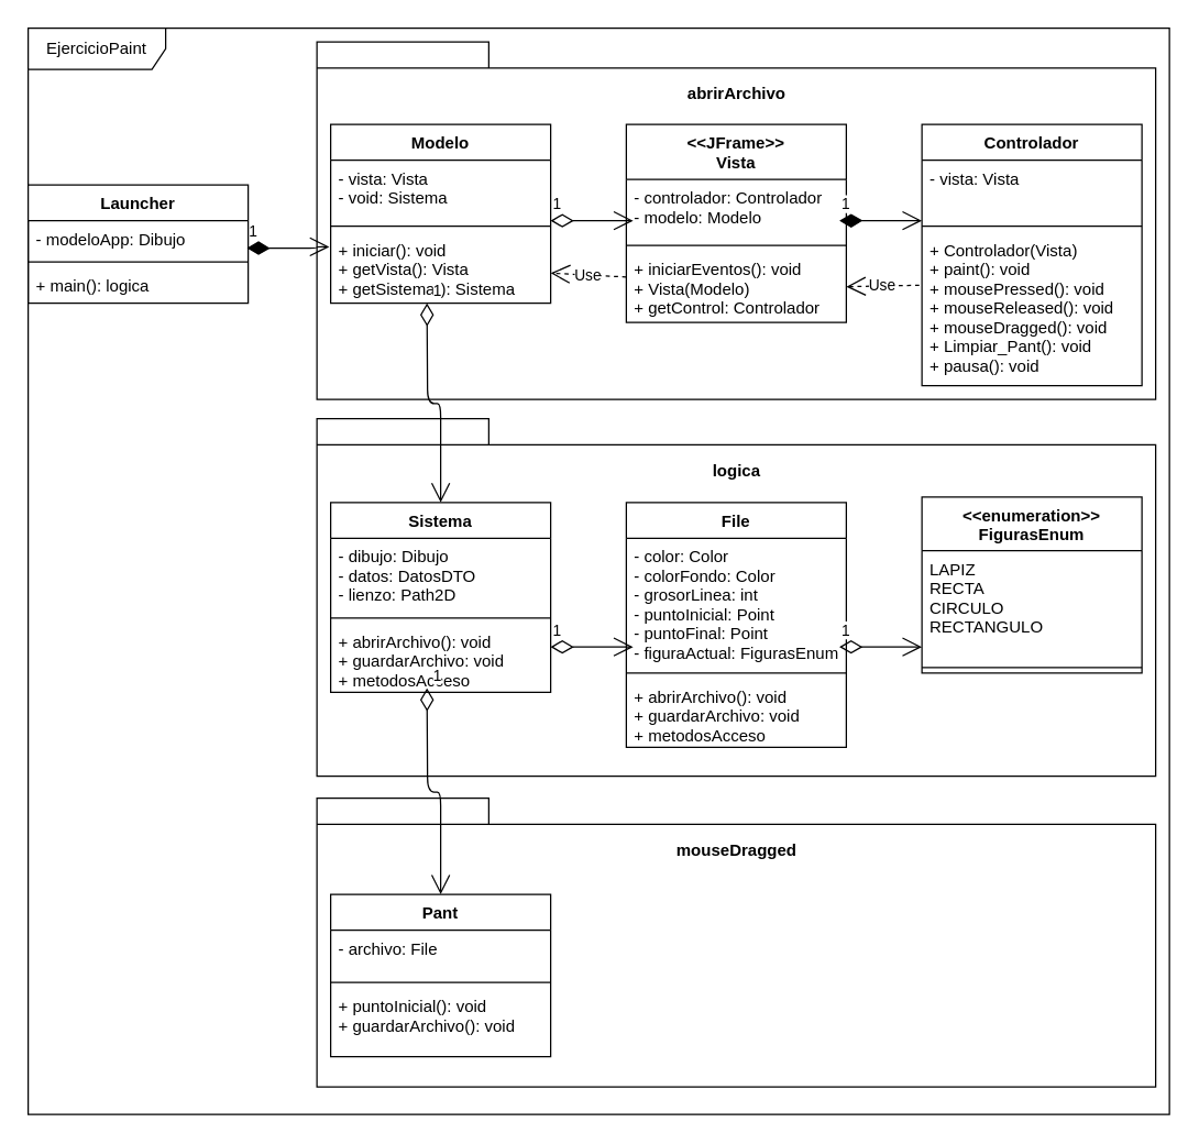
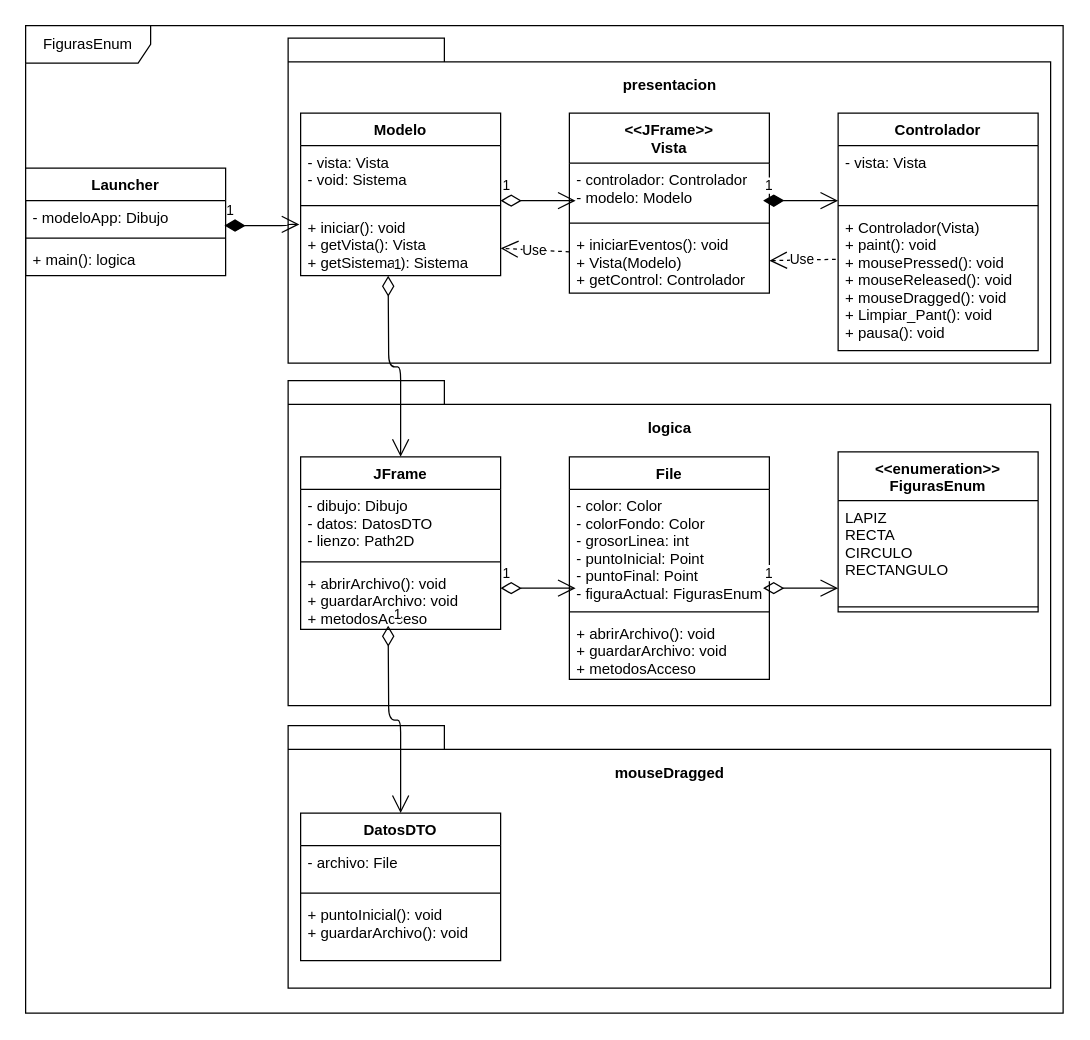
  <mxCell id="0" />
  <mxCell id="1" parent="0" />
  <mxCell id="2" value="&lt;br&gt;logica" style="shape=folder;fontStyle=1;spacingTop=10;tabWidth=125;tabHeight=19;tabPosition=left;html=1;horizontal=1;verticalAlign=top;" vertex="1" parent="1"><mxGeometry x="230" y="304" width="610" height="260" as="geometry" /></mxCell>
- <mxCell id="3" value="EjercicioPaint" style="shape=umlFrame;whiteSpace=wrap;html=1;width=100;height=30;" vertex="1" parent="1"><mxGeometry x="20" y="20" width="830" height="790" as="geometry" /></mxCell>
- <mxCell id="4" value="&lt;br&gt;abrirArchivo" style="shape=folder;fontStyle=1;spacingTop=10;tabWidth=125;tabHeight=19;tabPosition=left;html=1;horizontal=1;verticalAlign=top;" vertex="1" parent="1"><mxGeometry x="230" y="30" width="610" height="260" as="geometry" /></mxCell>
+ <mxCell id="3" value="FigurasEnum" style="shape=umlFrame;whiteSpace=wrap;html=1;width=100;height=30;" vertex="1" parent="1"><mxGeometry x="20" y="20" width="830" height="790" as="geometry" /></mxCell>
+ <mxCell id="4" value="&lt;br&gt;presentacion" style="shape=folder;fontStyle=1;spacingTop=10;tabWidth=125;tabHeight=19;tabPosition=left;html=1;horizontal=1;verticalAlign=top;" vertex="1" parent="1"><mxGeometry x="230" y="30" width="610" height="260" as="geometry" /></mxCell>
  <mxCell id="5" value="Controlador" style="swimlane;fontStyle=1;align=center;verticalAlign=top;childLayout=stackLayout;horizontal=1;startSize=26;horizontalStack=0;resizeParent=1;resizeParentMax=0;resizeLast=0;collapsible=1;marginBottom=0;" vertex="1" parent="1"><mxGeometry x="670" y="90" width="160" height="190" as="geometry" /></mxCell>
  <mxCell id="6" value="- vista: Vista&#10;" style="text;strokeColor=none;fillColor=none;align=left;verticalAlign=top;spacingLeft=4;spacingRight=4;overflow=hidden;rotatable=0;points=[[0,0.5],[1,0.5]];portConstraint=eastwest;" vertex="1" parent="5"><mxGeometry y="26" width="160" height="44" as="geometry" /></mxCell>
  <mxCell id="7" value="" style="line;strokeWidth=1;fillColor=none;align=left;verticalAlign=middle;spacingTop=-1;spacingLeft=3;spacingRight=3;rotatable=0;labelPosition=right;points=[];portConstraint=eastwest;" vertex="1" parent="5"><mxGeometry y="70" width="160" height="8" as="geometry" /></mxCell>
  <mxCell id="8" value="+ Controlador(Vista)&#10;+ paint(): void&#10;+ mousePressed(): void&#10;+ mouseReleased(): void&#10;+ mouseDragged(): void&#10;+ Limpiar_Pant(): void&#10;+ pausa(): void" style="text;strokeColor=none;fillColor=none;align=left;verticalAlign=top;spacingLeft=4;spacingRight=4;overflow=hidden;rotatable=0;points=[[0,0.5],[1,0.5]];portConstraint=eastwest;" vertex="1" parent="5"><mxGeometry y="78" width="160" height="112" as="geometry" /></mxCell>
  <mxCell id="9" value="Modelo" style="swimlane;fontStyle=1;align=center;verticalAlign=top;childLayout=stackLayout;horizontal=1;startSize=26;horizontalStack=0;resizeParent=1;resizeParentMax=0;resizeLast=0;collapsible=1;marginBottom=0;" vertex="1" parent="1"><mxGeometry x="240" y="90" width="160" height="130" as="geometry" /></mxCell>
  <mxCell id="10" value="- vista: Vista&#10;- void: Sistema&#10;" style="text;strokeColor=none;fillColor=none;align=left;verticalAlign=top;spacingLeft=4;spacingRight=4;overflow=hidden;rotatable=0;points=[[0,0.5],[1,0.5]];portConstraint=eastwest;" vertex="1" parent="9"><mxGeometry y="26" width="160" height="44" as="geometry" /></mxCell>
  <mxCell id="11" value="" style="line;strokeWidth=1;fillColor=none;align=left;verticalAlign=middle;spacingTop=-1;spacingLeft=3;spacingRight=3;rotatable=0;labelPosition=right;points=[];portConstraint=eastwest;" vertex="1" parent="9"><mxGeometry y="70" width="160" height="8" as="geometry" /></mxCell>
  <mxCell id="12" value="+ iniciar(): void&#10;+ getVista(): Vista&#10;+ getSistema(): Sistema" style="text;strokeColor=none;fillColor=none;align=left;verticalAlign=top;spacingLeft=4;spacingRight=4;overflow=hidden;rotatable=0;points=[[0,0.5],[1,0.5]];portConstraint=eastwest;" vertex="1" parent="9"><mxGeometry y="78" width="160" height="52" as="geometry" /></mxCell>
  <mxCell id="13" value="1" style="endArrow=open;html=1;endSize=12;startArrow=diamondThin;startSize=14;startFill=0;edgeStyle=orthogonalEdgeStyle;align=left;verticalAlign=bottom;" edge="1" parent="9" target="18"><mxGeometry x="-1" y="3" relative="1" as="geometry"><mxPoint x="70" y="130" as="sourcePoint" /><mxPoint x="230" y="130" as="targetPoint" /></mxGeometry></mxCell>
  <mxCell id="14" value="&lt;&lt;JFrame&gt;&gt;&#10;Vista" style="swimlane;fontStyle=1;align=center;verticalAlign=top;childLayout=stackLayout;horizontal=1;startSize=40;horizontalStack=0;resizeParent=1;resizeParentMax=0;resizeLast=0;collapsible=1;marginBottom=0;" vertex="1" parent="1"><mxGeometry x="455" y="90" width="160" height="144" as="geometry"><mxRectangle x="445" y="-990" width="60" height="26" as="alternateBounds" /></mxGeometry></mxCell>
  <mxCell id="15" value="- controlador: Controlador&#10;- modelo: Modelo&#10;" style="text;strokeColor=none;fillColor=none;align=left;verticalAlign=top;spacingLeft=4;spacingRight=4;overflow=hidden;rotatable=0;points=[[0,0.5],[1,0.5]];portConstraint=eastwest;" vertex="1" parent="14"><mxGeometry y="40" width="160" height="44" as="geometry" /></mxCell>
  <mxCell id="16" value="" style="line;strokeWidth=1;fillColor=none;align=left;verticalAlign=middle;spacingTop=-1;spacingLeft=3;spacingRight=3;rotatable=0;labelPosition=right;points=[];portConstraint=eastwest;" vertex="1" parent="14"><mxGeometry y="84" width="160" height="8" as="geometry" /></mxCell>
  <mxCell id="17" value="+ iniciarEventos(): void&#10;+ Vista(Modelo)&#10;+ getControl: Controlador&#10;" style="text;strokeColor=none;fillColor=none;align=left;verticalAlign=top;spacingLeft=4;spacingRight=4;overflow=hidden;rotatable=0;points=[[0,0.5],[1,0.5]];portConstraint=eastwest;" vertex="1" parent="14"><mxGeometry y="92" width="160" height="52" as="geometry" /></mxCell>
- <mxCell id="18" value="Sistema" style="swimlane;fontStyle=1;align=center;verticalAlign=top;childLayout=stackLayout;horizontal=1;startSize=26;horizontalStack=0;resizeParent=1;resizeParentMax=0;resizeLast=0;collapsible=1;marginBottom=0;" vertex="1" parent="1"><mxGeometry x="240" y="365" width="160" height="138" as="geometry" /></mxCell>
+ <mxCell id="18" value="JFrame" style="swimlane;fontStyle=1;align=center;verticalAlign=top;childLayout=stackLayout;horizontal=1;startSize=26;horizontalStack=0;resizeParent=1;resizeParentMax=0;resizeLast=0;collapsible=1;marginBottom=0;" vertex="1" parent="1"><mxGeometry x="240" y="365" width="160" height="138" as="geometry" /></mxCell>
  <mxCell id="19" value="- dibujo: Dibujo&#10;- datos: DatosDTO&#10;- lienzo: Path2D&#10;" style="text;strokeColor=none;fillColor=none;align=left;verticalAlign=top;spacingLeft=4;spacingRight=4;overflow=hidden;rotatable=0;points=[[0,0.5],[1,0.5]];portConstraint=eastwest;" vertex="1" parent="18"><mxGeometry y="26" width="160" height="54" as="geometry" /></mxCell>
  <mxCell id="20" value="" style="line;strokeWidth=1;fillColor=none;align=left;verticalAlign=middle;spacingTop=-1;spacingLeft=3;spacingRight=3;rotatable=0;labelPosition=right;points=[];portConstraint=eastwest;" vertex="1" parent="18"><mxGeometry y="80" width="160" height="8" as="geometry" /></mxCell>
  <mxCell id="21" value="+ abrirArchivo(): void&#10;+ guardarArchivo: void&#10;+ metodosAcceso" style="text;strokeColor=none;fillColor=none;align=left;verticalAlign=top;spacingLeft=4;spacingRight=4;overflow=hidden;rotatable=0;points=[[0,0.5],[1,0.5]];portConstraint=eastwest;" vertex="1" parent="18"><mxGeometry y="88" width="160" height="50" as="geometry" /></mxCell>
  <mxCell id="22" value="&lt;&lt;enumeration&gt;&gt;&#10;FigurasEnum&#10;" style="swimlane;fontStyle=1;align=center;verticalAlign=top;childLayout=stackLayout;horizontal=1;startSize=39;horizontalStack=0;resizeParent=1;resizeParentMax=0;resizeLast=0;collapsible=1;marginBottom=0;" vertex="1" parent="1"><mxGeometry x="670" y="361" width="160" height="128" as="geometry" /></mxCell>
  <mxCell id="23" value="LAPIZ&#10;RECTA&#10;CIRCULO&#10;RECTANGULO" style="text;strokeColor=none;fillColor=none;align=left;verticalAlign=top;spacingLeft=4;spacingRight=4;overflow=hidden;rotatable=0;points=[[0,0.5],[1,0.5]];portConstraint=eastwest;" vertex="1" parent="22"><mxGeometry y="39" width="160" height="81" as="geometry" /></mxCell>
  <mxCell id="24" value="" style="line;strokeWidth=1;fillColor=none;align=left;verticalAlign=middle;spacingTop=-1;spacingLeft=3;spacingRight=3;rotatable=0;labelPosition=right;points=[];portConstraint=eastwest;" vertex="1" parent="22"><mxGeometry y="120" width="160" height="8" as="geometry" /></mxCell>
  <mxCell id="25" value="File" style="swimlane;fontStyle=1;align=center;verticalAlign=top;childLayout=stackLayout;horizontal=1;startSize=26;horizontalStack=0;resizeParent=1;resizeParentMax=0;resizeLast=0;collapsible=1;marginBottom=0;" vertex="1" parent="1"><mxGeometry x="455" y="365" width="160" height="178" as="geometry" /></mxCell>
  <mxCell id="26" value="- color: Color&#10;- colorFondo: Color&#10;- grosorLinea: int&#10;- puntoInicial: Point&#10;- puntoFinal: Point&#10;- figuraActual: FigurasEnum&#10;" style="text;strokeColor=none;fillColor=none;align=left;verticalAlign=top;spacingLeft=4;spacingRight=4;overflow=hidden;rotatable=0;points=[[0,0.5],[1,0.5]];portConstraint=eastwest;" vertex="1" parent="25"><mxGeometry y="26" width="160" height="94" as="geometry" /></mxCell>
  <mxCell id="27" value="" style="line;strokeWidth=1;fillColor=none;align=left;verticalAlign=middle;spacingTop=-1;spacingLeft=3;spacingRight=3;rotatable=0;labelPosition=right;points=[];portConstraint=eastwest;" vertex="1" parent="25"><mxGeometry y="120" width="160" height="8" as="geometry" /></mxCell>
  <mxCell id="28" value="+ abrirArchivo(): void&#10;+ guardarArchivo: void&#10;+ metodosAcceso" style="text;strokeColor=none;fillColor=none;align=left;verticalAlign=top;spacingLeft=4;spacingRight=4;overflow=hidden;rotatable=0;points=[[0,0.5],[1,0.5]];portConstraint=eastwest;" vertex="1" parent="25"><mxGeometry y="128" width="160" height="50" as="geometry" /></mxCell>
  <mxCell id="29" value="&lt;br&gt;mouseDragged" style="shape=folder;fontStyle=1;spacingTop=10;tabWidth=125;tabHeight=19;tabPosition=left;html=1;horizontal=1;verticalAlign=top;" vertex="1" parent="1"><mxGeometry x="230" y="580" width="610" height="210" as="geometry" /></mxCell>
- <mxCell id="30" value="Pant" style="swimlane;fontStyle=1;align=center;verticalAlign=top;childLayout=stackLayout;horizontal=1;startSize=26;horizontalStack=0;resizeParent=1;resizeParentMax=0;resizeLast=0;collapsible=1;marginBottom=0;" vertex="1" parent="1"><mxGeometry x="240" y="650" width="160" height="118" as="geometry" /></mxCell>
+ <mxCell id="30" value="DatosDTO" style="swimlane;fontStyle=1;align=center;verticalAlign=top;childLayout=stackLayout;horizontal=1;startSize=26;horizontalStack=0;resizeParent=1;resizeParentMax=0;resizeLast=0;collapsible=1;marginBottom=0;" vertex="1" parent="1"><mxGeometry x="240" y="650" width="160" height="118" as="geometry" /></mxCell>
  <mxCell id="31" value="- archivo: File&#10;" style="text;strokeColor=none;fillColor=none;align=left;verticalAlign=top;spacingLeft=4;spacingRight=4;overflow=hidden;rotatable=0;points=[[0,0.5],[1,0.5]];portConstraint=eastwest;" vertex="1" parent="30"><mxGeometry y="26" width="160" height="34" as="geometry" /></mxCell>
  <mxCell id="32" value="" style="line;strokeWidth=1;fillColor=none;align=left;verticalAlign=middle;spacingTop=-1;spacingLeft=3;spacingRight=3;rotatable=0;labelPosition=right;points=[];portConstraint=eastwest;" vertex="1" parent="30"><mxGeometry y="60" width="160" height="8" as="geometry" /></mxCell>
  <mxCell id="33" value="+ puntoInicial(): void&#10;+ guardarArchivo(): void" style="text;strokeColor=none;fillColor=none;align=left;verticalAlign=top;spacingLeft=4;spacingRight=4;overflow=hidden;rotatable=0;points=[[0,0.5],[1,0.5]];portConstraint=eastwest;" vertex="1" parent="30"><mxGeometry y="68" width="160" height="50" as="geometry" /></mxCell>
  <mxCell id="34" value="Use" style="endArrow=open;endSize=12;dashed=1;html=1;entryX=1;entryY=0.5;entryDx=0;entryDy=0;exitX=-0.012;exitY=0.348;exitDx=0;exitDy=0;exitPerimeter=0;" edge="1" parent="1" source="8" target="17"><mxGeometry width="160" relative="1" as="geometry"><mxPoint x="669" y="194" as="sourcePoint" /><mxPoint x="650" y="250" as="targetPoint" /></mxGeometry></mxCell>
  <mxCell id="35" value="Use" style="endArrow=open;endSize=12;dashed=1;html=1;exitX=0;exitY=0.365;exitDx=0;exitDy=0;exitPerimeter=0;" edge="1" parent="1" source="17" target="12"><mxGeometry width="160" relative="1" as="geometry"><mxPoint x="679" y="204" as="sourcePoint" /><mxPoint x="625" y="204" as="targetPoint" /></mxGeometry></mxCell>
  <mxCell id="36" value="1" style="endArrow=open;html=1;endSize=12;startArrow=diamondThin;startSize=14;startFill=1;edgeStyle=orthogonalEdgeStyle;align=left;verticalAlign=bottom;exitX=0.994;exitY=0.769;exitDx=0;exitDy=0;exitPerimeter=0;" edge="1" parent="1" source="38"><mxGeometry x="-1" y="3" relative="1" as="geometry"><mxPoint x="200" y="180" as="sourcePoint" /><mxPoint x="239" y="179" as="targetPoint" /><Array as="points"><mxPoint x="230" y="180" /><mxPoint x="230" y="179" /></Array></mxGeometry></mxCell>
  <mxCell id="37" value="Launcher" style="swimlane;fontStyle=1;align=center;verticalAlign=top;childLayout=stackLayout;horizontal=1;startSize=26;horizontalStack=0;resizeParent=1;resizeParentMax=0;resizeLast=0;collapsible=1;marginBottom=0;" vertex="1" parent="1"><mxGeometry x="20" y="134" width="160" height="86" as="geometry" /></mxCell>
  <mxCell id="38" value="- modeloApp: Dibujo" style="text;strokeColor=none;fillColor=none;align=left;verticalAlign=top;spacingLeft=4;spacingRight=4;overflow=hidden;rotatable=0;points=[[0,0.5],[1,0.5]];portConstraint=eastwest;" vertex="1" parent="37"><mxGeometry y="26" width="160" height="26" as="geometry" /></mxCell>
  <mxCell id="39" value="" style="line;strokeWidth=1;fillColor=none;align=left;verticalAlign=middle;spacingTop=-1;spacingLeft=3;spacingRight=3;rotatable=0;labelPosition=right;points=[];portConstraint=eastwest;" vertex="1" parent="37"><mxGeometry y="52" width="160" height="8" as="geometry" /></mxCell>
  <mxCell id="40" value="+ main(): logica" style="text;strokeColor=none;fillColor=none;align=left;verticalAlign=top;spacingLeft=4;spacingRight=4;overflow=hidden;rotatable=0;points=[[0,0.5],[1,0.5]];portConstraint=eastwest;" vertex="1" parent="37"><mxGeometry y="60" width="160" height="26" as="geometry" /></mxCell>
  <mxCell id="41" value="1" style="endArrow=open;html=1;endSize=12;startArrow=diamondThin;startSize=14;startFill=0;edgeStyle=orthogonalEdgeStyle;align=left;verticalAlign=bottom;" edge="1" parent="1"><mxGeometry x="-1" y="3" relative="1" as="geometry"><mxPoint x="400" y="160" as="sourcePoint" /><mxPoint x="460" y="160" as="targetPoint" /></mxGeometry></mxCell>
  <mxCell id="42" value="1" style="endArrow=open;html=1;endSize=12;startArrow=diamondThin;startSize=14;startFill=1;edgeStyle=orthogonalEdgeStyle;align=left;verticalAlign=bottom;exitX=0.969;exitY=0.682;exitDx=0;exitDy=0;exitPerimeter=0;" edge="1" parent="1" source="15"><mxGeometry x="-1" y="3" relative="1" as="geometry"><mxPoint x="620" y="160" as="sourcePoint" /><mxPoint x="670" y="160" as="targetPoint" /></mxGeometry></mxCell>
  <mxCell id="43" value="1" style="endArrow=open;html=1;endSize=12;startArrow=diamondThin;startSize=14;startFill=0;edgeStyle=orthogonalEdgeStyle;align=left;verticalAlign=bottom;" edge="1" parent="1"><mxGeometry x="-1" y="3" relative="1" as="geometry"><mxPoint x="400" y="470" as="sourcePoint" /><mxPoint x="460" y="470" as="targetPoint" /></mxGeometry></mxCell>
  <mxCell id="44" value="1" style="endArrow=open;html=1;endSize=12;startArrow=diamondThin;startSize=14;startFill=0;edgeStyle=orthogonalEdgeStyle;align=left;verticalAlign=bottom;" edge="1" parent="1"><mxGeometry x="-1" y="3" relative="1" as="geometry"><mxPoint x="610" y="470" as="sourcePoint" /><mxPoint x="670" y="470" as="targetPoint" /></mxGeometry></mxCell>
  <mxCell id="45" value="1" style="endArrow=open;html=1;endSize=12;startArrow=diamondThin;startSize=14;startFill=0;edgeStyle=orthogonalEdgeStyle;align=left;verticalAlign=bottom;" edge="1" parent="1" target="30"><mxGeometry x="-1" y="3" relative="1" as="geometry"><mxPoint x="310" y="500" as="sourcePoint" /><mxPoint x="470" y="500" as="targetPoint" /></mxGeometry></mxCell>
